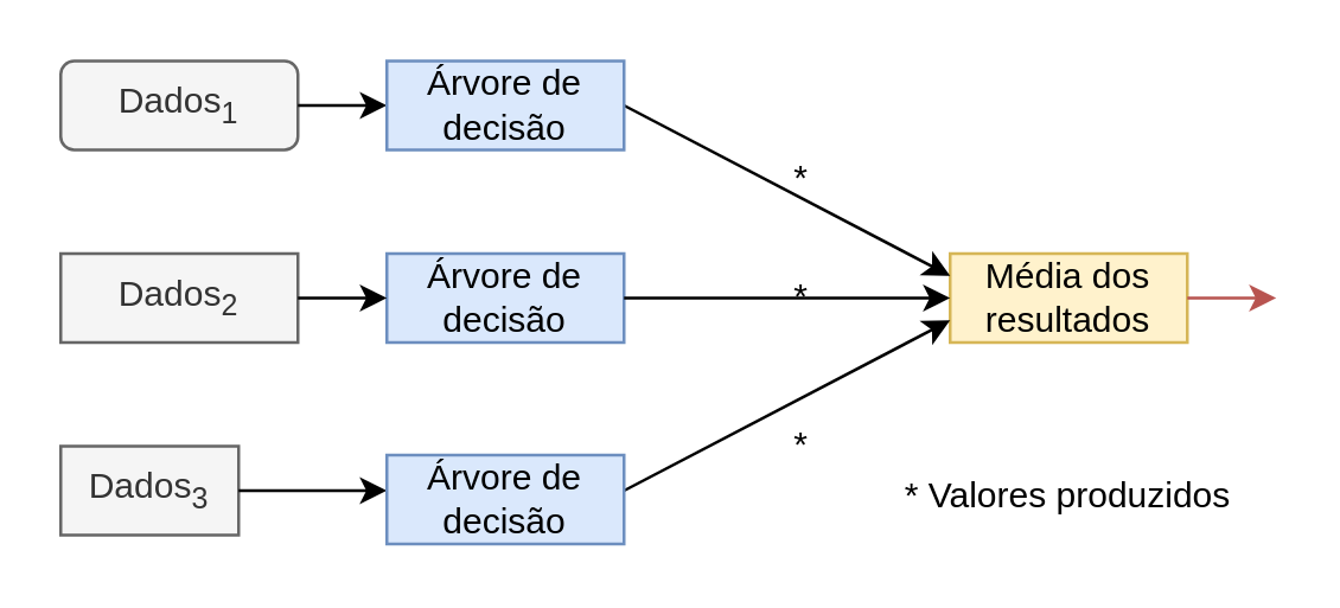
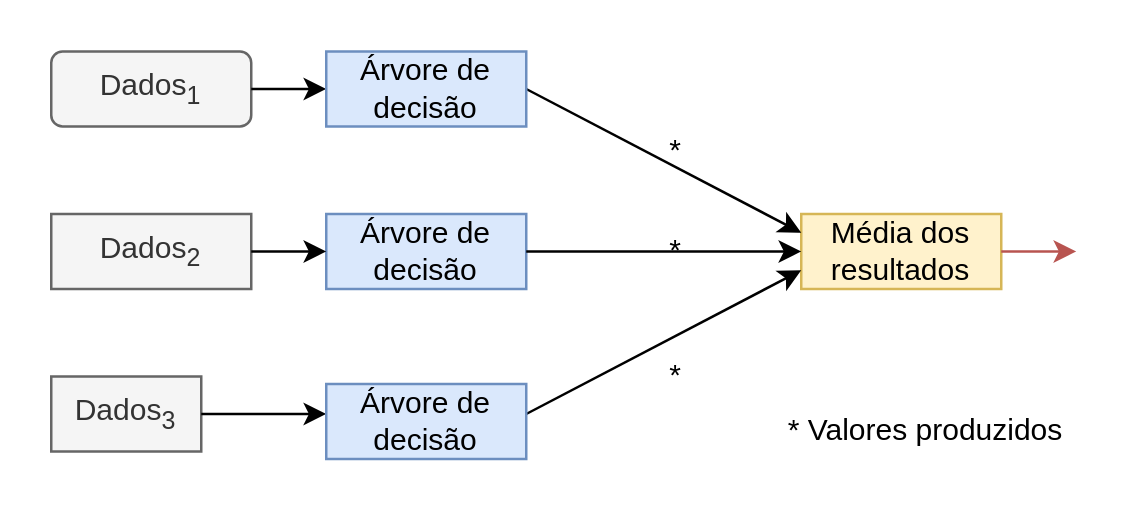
  <mxCell id="0" />
  <mxCell id="1" parent="0" />
  <mxCell id="2" value="Dados&lt;sub&gt;1&lt;/sub&gt;" style="whiteSpace=wrap;html=1;fillColor=#f5f5f5;strokeColor=#666666;fontColor=#333333;rounded=1;" parent="1" vertex="1"><mxGeometry x="20" y="20" width="80" height="30" as="geometry" /></mxCell>
  <mxCell id="3" value="Dados&lt;sub&gt;2&lt;/sub&gt;" style="rounded=0;whiteSpace=wrap;html=1;fillColor=#f5f5f5;strokeColor=#666666;fontColor=#333333;" parent="1" vertex="1"><mxGeometry x="20" y="85" width="80" height="30" as="geometry" /></mxCell>
  <mxCell id="4" value="Dados&lt;sub&gt;3&lt;/sub&gt;" style="rounded=0;whiteSpace=wrap;html=1;fillColor=#f5f5f5;strokeColor=#666666;fontColor=#333333;" parent="1" vertex="1"><mxGeometry x="20" y="150" width="60" height="30" as="geometry" /></mxCell>
  <mxCell id="5" value="Árvore de&lt;br&gt;decisão" style="rounded=0;whiteSpace=wrap;html=1;fillColor=#dae8fc;strokeColor=#6c8ebf;" parent="1" vertex="1"><mxGeometry x="130" y="85" width="80" height="30" as="geometry" /></mxCell>
  <mxCell id="6" value="" style="endArrow=classic;html=1;entryX=0;entryY=0.5;entryDx=0;entryDy=0;exitX=1;exitY=0.5;exitDx=0;exitDy=0;" parent="1" source="2" edge="1"><mxGeometry width="50" height="50" relative="1" as="geometry"><mxPoint x="20" y="220" as="sourcePoint" /><mxPoint x="130" y="35" as="targetPoint" /></mxGeometry></mxCell>
  <mxCell id="7" value="" style="endArrow=classic;html=1;entryX=0;entryY=0.5;entryDx=0;entryDy=0;exitX=1;exitY=0.5;exitDx=0;exitDy=0;" parent="1" source="3" target="5" edge="1"><mxGeometry width="50" height="50" relative="1" as="geometry"><mxPoint x="110" y="60" as="sourcePoint" /><mxPoint x="140" y="60" as="targetPoint" /></mxGeometry></mxCell>
  <mxCell id="8" value="" style="endArrow=classic;html=1;entryX=0;entryY=0.5;entryDx=0;entryDy=0;exitX=1;exitY=0.5;exitDx=0;exitDy=0;" parent="1" source="4" edge="1"><mxGeometry width="50" height="50" relative="1" as="geometry"><mxPoint x="110" y="125" as="sourcePoint" /><mxPoint x="130" y="165" as="targetPoint" /></mxGeometry></mxCell>
  <mxCell id="9" value="Média dos&lt;br&gt;resultados" style="rounded=0;whiteSpace=wrap;html=1;fillColor=#fff2cc;strokeColor=#d6b656;" parent="1" vertex="1"><mxGeometry x="320" y="85" width="80" height="30" as="geometry" /></mxCell>
  <mxCell id="10" value="" style="endArrow=classic;html=1;entryX=0;entryY=0.25;entryDx=0;entryDy=0;exitX=1;exitY=0.5;exitDx=0;exitDy=0;" parent="1" target="9" edge="1"><mxGeometry width="50" height="50" relative="1" as="geometry"><mxPoint x="210" y="35" as="sourcePoint" /><mxPoint x="70" y="200" as="targetPoint" /></mxGeometry></mxCell>
  <mxCell id="11" value="" style="endArrow=classic;html=1;exitX=1;exitY=0.5;exitDx=0;exitDy=0;entryX=0;entryY=0.5;entryDx=0;entryDy=0;" parent="1" source="5" target="9" edge="1"><mxGeometry width="50" height="50" relative="1" as="geometry"><mxPoint x="220" y="75" as="sourcePoint" /><mxPoint x="310" y="118" as="targetPoint" /></mxGeometry></mxCell>
  <mxCell id="12" value="" style="endArrow=classic;html=1;exitX=1;exitY=0.5;exitDx=0;exitDy=0;entryX=0;entryY=0.75;entryDx=0;entryDy=0;" parent="1" target="9" edge="1"><mxGeometry width="50" height="50" relative="1" as="geometry"><mxPoint x="210" y="165" as="sourcePoint" /><mxPoint x="310" y="140" as="targetPoint" /></mxGeometry></mxCell>
  <mxCell id="13" value="*" style="text;html=1;strokeColor=none;fillColor=none;align=center;verticalAlign=middle;whiteSpace=wrap;rounded=0;" parent="1" vertex="1"><mxGeometry x="250" y="140" width="40" height="20" as="geometry" /></mxCell>
  <mxCell id="14" value="*" style="text;html=1;strokeColor=none;fillColor=none;align=center;verticalAlign=middle;whiteSpace=wrap;rounded=0;" parent="1" vertex="1"><mxGeometry x="250" y="90" width="40" height="20" as="geometry" /></mxCell>
  <mxCell id="15" value="*" style="text;html=1;strokeColor=none;fillColor=none;align=center;verticalAlign=middle;whiteSpace=wrap;rounded=0;" parent="1" vertex="1"><mxGeometry x="250" y="50" width="40" height="20" as="geometry" /></mxCell>
- <mxCell id="16" value="* Valores produzidos" style="text;html=1;strokeColor=none;fillColor=none;align=center;verticalAlign=middle;whiteSpace=wrap;rounded=0;" parent="1" vertex="1"><mxGeometry x="290" y="153" width="140" height="28" as="geometry" /></mxCell>
+ <mxCell id="16" value="* Valores produzidos" style="text;html=1;strokeColor=none;fillColor=none;align=center;verticalAlign=middle;whiteSpace=wrap;rounded=0;" parent="1" vertex="1"><mxGeometry x="300" y="158" width="140" height="28" as="geometry" /></mxCell>
  <mxCell id="17" value="Árvore de&lt;br&gt;decisão" style="rounded=0;whiteSpace=wrap;html=1;fillColor=#dae8fc;strokeColor=#6c8ebf;" parent="1" vertex="1"><mxGeometry x="130" y="20" width="80" height="30" as="geometry" /></mxCell>
  <mxCell id="18" value="Árvore de&lt;br&gt;decisão" style="rounded=0;whiteSpace=wrap;html=1;fillColor=#dae8fc;strokeColor=#6c8ebf;" parent="1" vertex="1"><mxGeometry x="130" y="153" width="80" height="30" as="geometry" /></mxCell>
  <mxCell id="19" value="" style="endArrow=classic;html=1;exitX=1;exitY=0.5;exitDx=0;exitDy=0;fillColor=#f8cecc;strokeColor=#b85450;" parent="1" source="9" edge="1"><mxGeometry width="50" height="50" relative="1" as="geometry"><mxPoint x="110" y="45" as="sourcePoint" /><mxPoint x="430" y="100" as="targetPoint" /></mxGeometry></mxCell>
